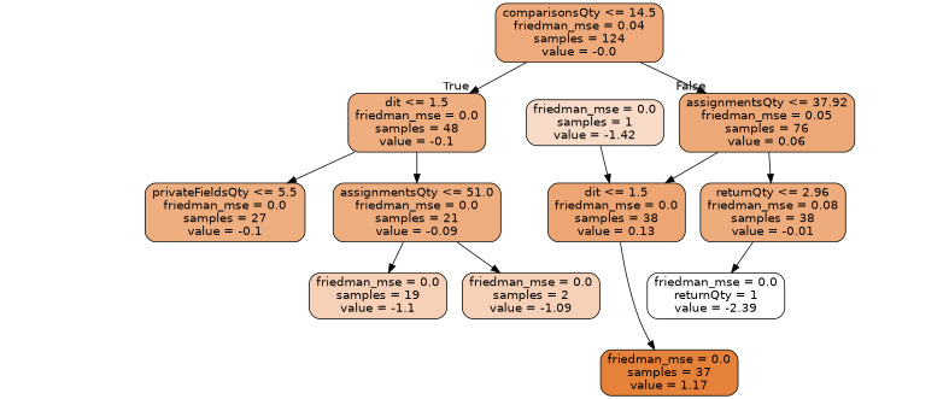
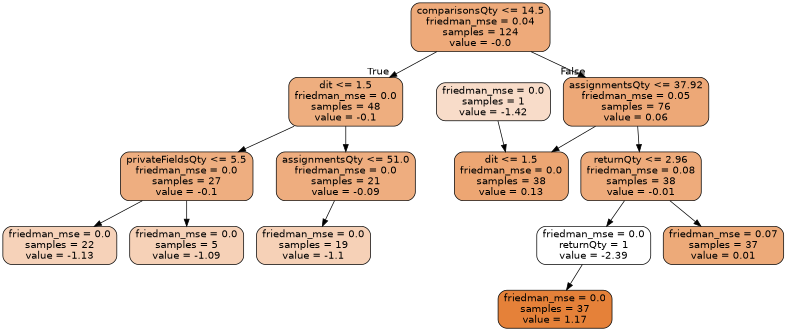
  digraph {
    node [color=black fillcolor="#f6d1b7" fontname=helvetica shape=box style="filled, rounded"]
    edge [fontname=helvetica]
    n1 [fillcolor="#eeaa7a" label="comparisonsQty <= 14.5\nfriedman_mse = 0.04\nsamples = 124\nvalue = -0.0"]
    n2 [fillcolor="#eeae7f" label="dit <= 1.5\nfriedman_mse = 0.0\nsamples = 48\nvalue = -0.1"]
    n3 [fillcolor="#eda877" label="assignmentsQty <= 37.92\nfriedman_mse = 0.05\nsamples = 76\nvalue = 0.06"]
    n4 [fillcolor="#eeae80" label="privateFieldsQty <= 5.5\nfriedman_mse = 0.0\nsamples = 27\nvalue = -0.1"]
    n5 [fillcolor="#eead7f" label="assignmentsQty <= 51.0\nfriedman_mse = 0.0\nsamples = 21\nvalue = -0.09"]
    n6 [fillcolor="#eda673" label="dit <= 1.5\nfriedman_mse = 0.0\nsamples = 38\nvalue = 0.13"]
    n7 [fillcolor="#eeab7b" label="returnQty <= 2.96\nfriedman_mse = 0.08\nsamples = 38\nvalue = -0.01"]
+   n8 [fillcolor="#f6d2b9" label="friedman_mse = 0.0\nsamples = 22\nvalue = -1.13"]
+   n9 [label="friedman_mse = 0.0\nsamples = 5\nvalue = -1.09"]
    n10 [label="friedman_mse = 0.0\nsamples = 19\nvalue = -1.1"]
-   n11 [label="friedman_mse = 0.0\nsamples = 2\nvalue = -1.09"]
    n12 [fillcolor="#e58139" label="friedman_mse = 0.0\nsamples = 37\nvalue = 1.17"]
    n13 [fillcolor="#ffffff" label="friedman_mse = 0.0\nreturnQty = 1\nvalue = -2.39"]
+   n14 [fillcolor="#edaa79" label="friedman_mse = 0.07\nsamples = 37\nvalue = 0.01"]
    n15 [fillcolor="#f8dcc9" label="friedman_mse = 0.0\nsamples = 1\nvalue = -1.42"]
    n1 -> n2 [headlabel=True labelangle=45 labeldistance=2.5]
    n1 -> n3 [headlabel=False labelangle=-45 labeldistance=2.5]
    n2 -> n4
    n2 -> n5
    n3 -> n6
    n3 -> n7
+   n4 -> n8
+   n4 -> n9
    n5 -> n10
-   n5 -> n11
-   n6 -> n12
+   n13 -> n12
    n7 -> n13
+   n7 -> n14
    n15 -> n6
  }
